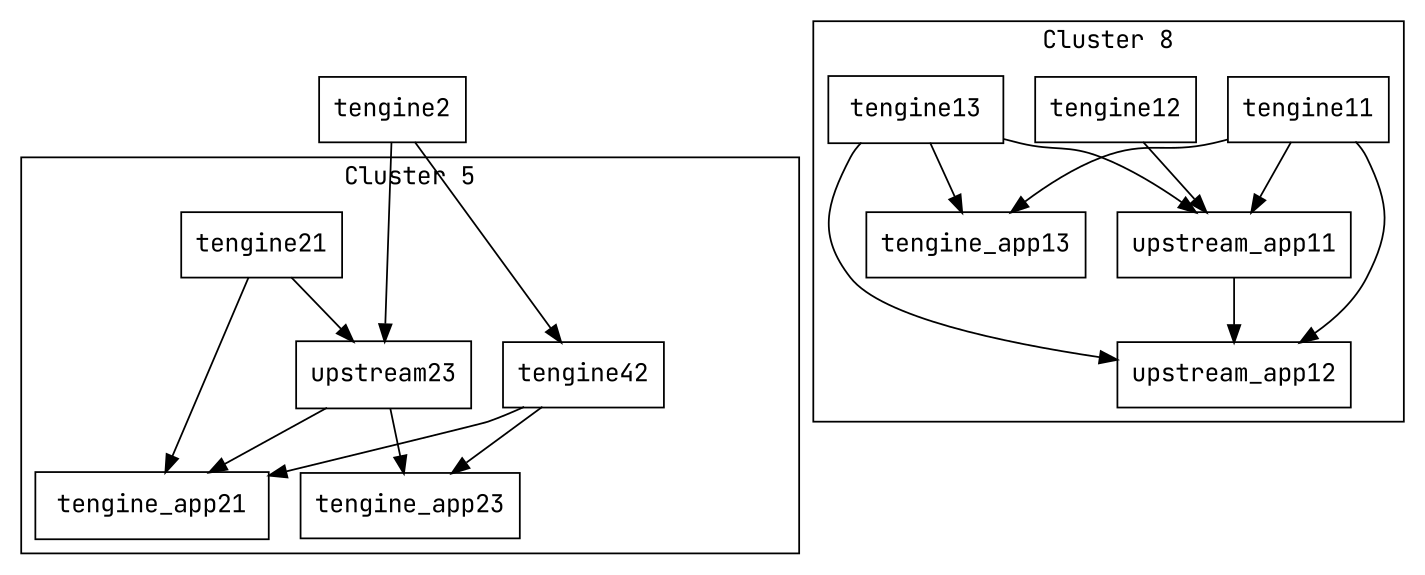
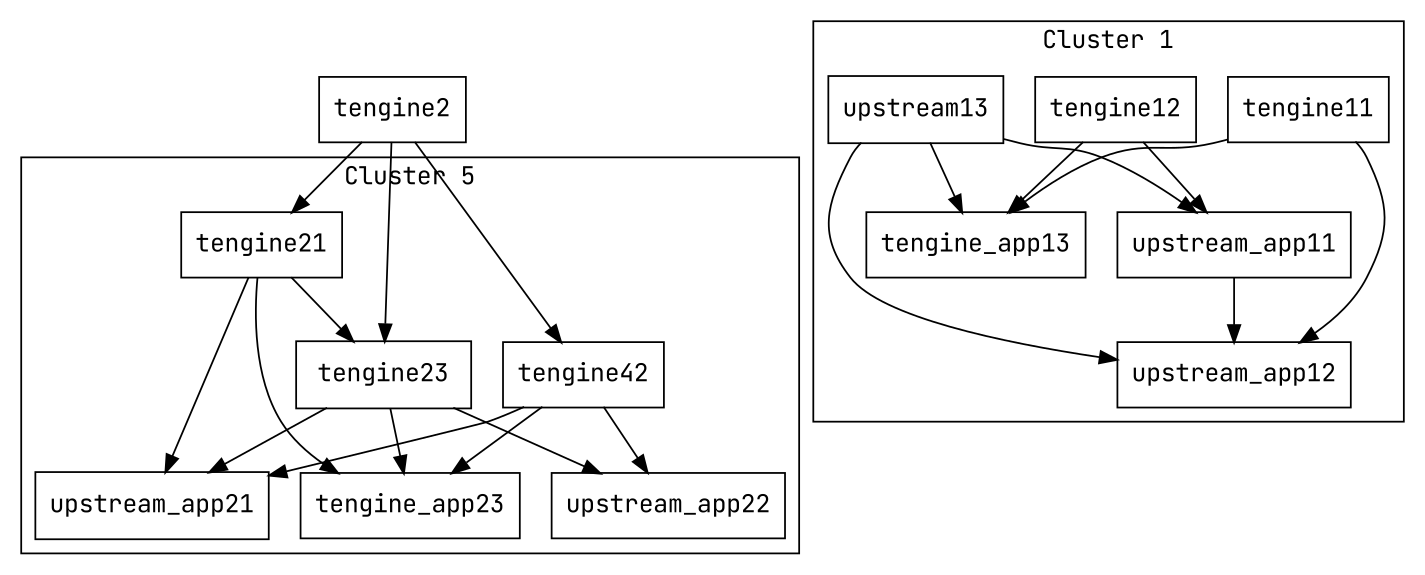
  digraph {
    fontname="JetBrains Mono"
    rankdir=TB
    node [fontname="JetBrains Mono" shape=record]
    edge [fontname="JetBrains Mono"]
    tengine21
-   upstream_app21 [label=tengine_app21]
+   upstream_app21
+   upstream_app22
    n4 [label=tengine_app23]
    n5 [label=tengine42]
-   tengine23 [label=upstream23]
+   tengine23
    tengine11
    upstream_app11
    upstream_app12
    n10 [label=tengine_app13]
    tengine12
-   tengine13
+   tengine13 [label=upstream13]
    n13 [label=tengine2]
    subgraph cluster_1 {
      label="Cluster 5"
      tengine21
      upstream_app21
+     upstream_app22
      n4
      n5
      tengine23
    }
    subgraph cluster_2 {
-     label="Cluster 8"
+     label="Cluster 1"
      tengine11
      upstream_app11
      upstream_app12
      n10
      tengine12
      tengine13
    }
    tengine21 -> upstream_app21
+   tengine21 -> n4
    tengine21 -> tengine23
    n5 -> upstream_app21
+   n5 -> upstream_app22
    n5 -> n4
    tengine23 -> upstream_app21
+   tengine23 -> upstream_app22
    tengine23 -> n4
-   tengine11 -> upstream_app11
    tengine11 -> upstream_app12
    tengine11 -> n10
    upstream_app11 -> upstream_app12
    tengine12 -> upstream_app11
+   tengine12 -> n10
    tengine13 -> upstream_app11
    tengine13 -> upstream_app12
    tengine13 -> n10
+   n13 -> tengine21
    n13 -> n5
    n13 -> tengine23
  }
